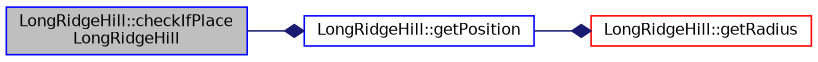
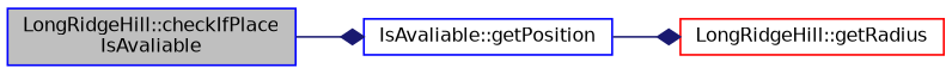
  digraph {
    rankdir=LR
    node [color=blue fillcolor=white fontname=Helvetica fontsize=10 shape=record style=filled]
    edge [arrowhead=diamond color=midnightblue fontname=Helvetica fontsize=10 labelfontname=Helvetica labelfontsize=10 style=solid]
-   n1 [fillcolor=grey75 fontcolor=black height=0.2 label="LongRidgeHill::checkIfPlace\lLongRidgeHill" width=0.4]
-   n2 [height=0.2 label="LongRidgeHill::getPosition" width=0.4]
+   n1 [fillcolor=grey75 fontcolor=black height=0.2 label="LongRidgeHill::checkIfPlace\lIsAvaliable" width=0.4]
+   n2 [height=0.2 label="IsAvaliable::getPosition" width=0.4]
    n3 [color=red height=0.2 label="LongRidgeHill::getRadius" width=0.4]
    n1 -> n2
    n2 -> n3
  }
